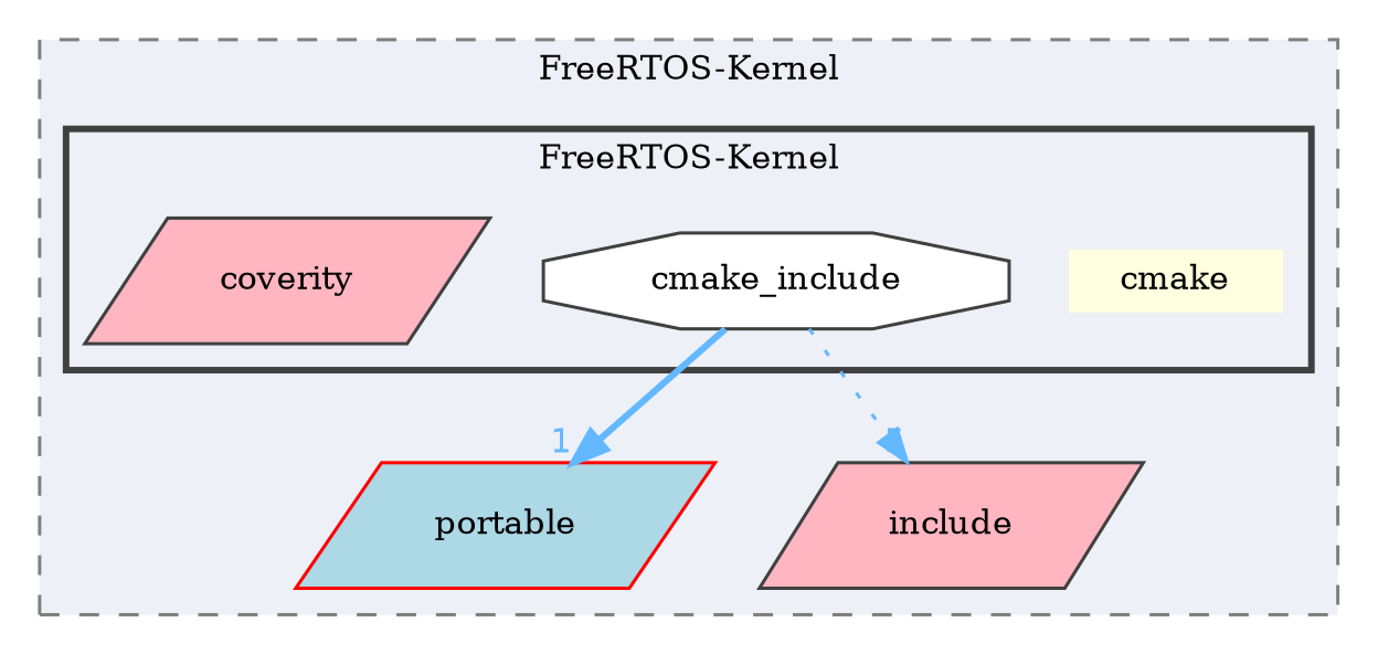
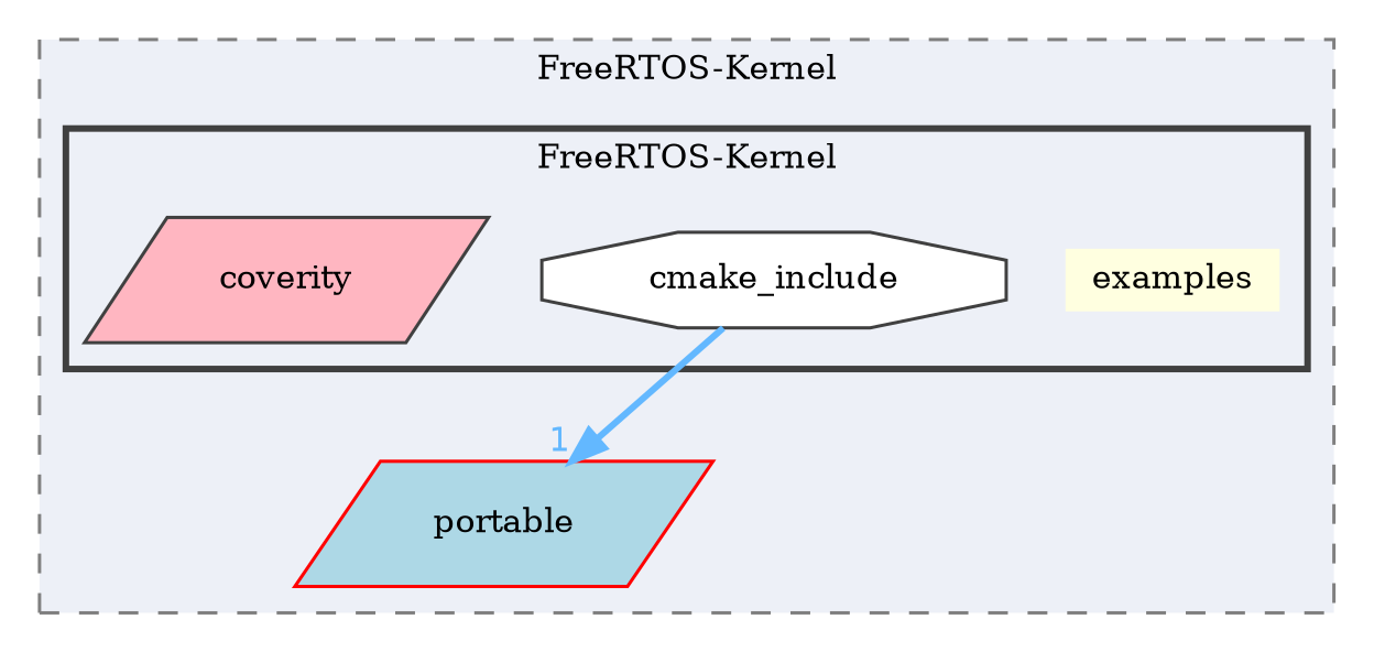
  digraph {
    compound=true
    fontname="DejaVu Serif"
    node [fillcolor=lightpink fontname="DejaVu Serif" fontsize=10 shape=parallelogram style=filled color=grey25]
    edge [color=steelblue1 fontcolor=steelblue1 fontname="DejaVu Serif" fontsize=10 labeldistance=1.5 labelfontname=Helvetica labelfontsize=10]
-   n1 [fillcolor=lightyellow height=0.2 label=cmake shape=plaintext width=0.4 color=""]
+   n1 [fillcolor=lightyellow height=0.2 label=examples shape=plaintext width=0.4 color=""]
    n2 [fillcolor=white height=0.2 label=cmake_include shape=octagon width=0.4]
    n3 [height=0.2 label=coverity width=0.4]
    n4 [color=red fillcolor=lightblue height=0.2 label=portable width=0.4]
-   n5 [height=0.2 label=include width=0.4]
    subgraph cluster_1 {
      bgcolor="#edf0f7"
      fontsize=10
      label="FreeRTOS-Kernel"
      pencolor=grey50
      style="filled,dashed"
      n4
-     n5
      subgraph cluster_2 {
        bgcolor="#edf0f7"
        fontsize=10
        label="FreeRTOS-Kernel"
        pencolor=grey25
        style="filled,bold"
        n1
        n2
        n3
      }
    }
    n2 -> n4 [headlabel=1 style=bold]
-   n2 -> n5 [headlabel=5 style=dotted]
  }
